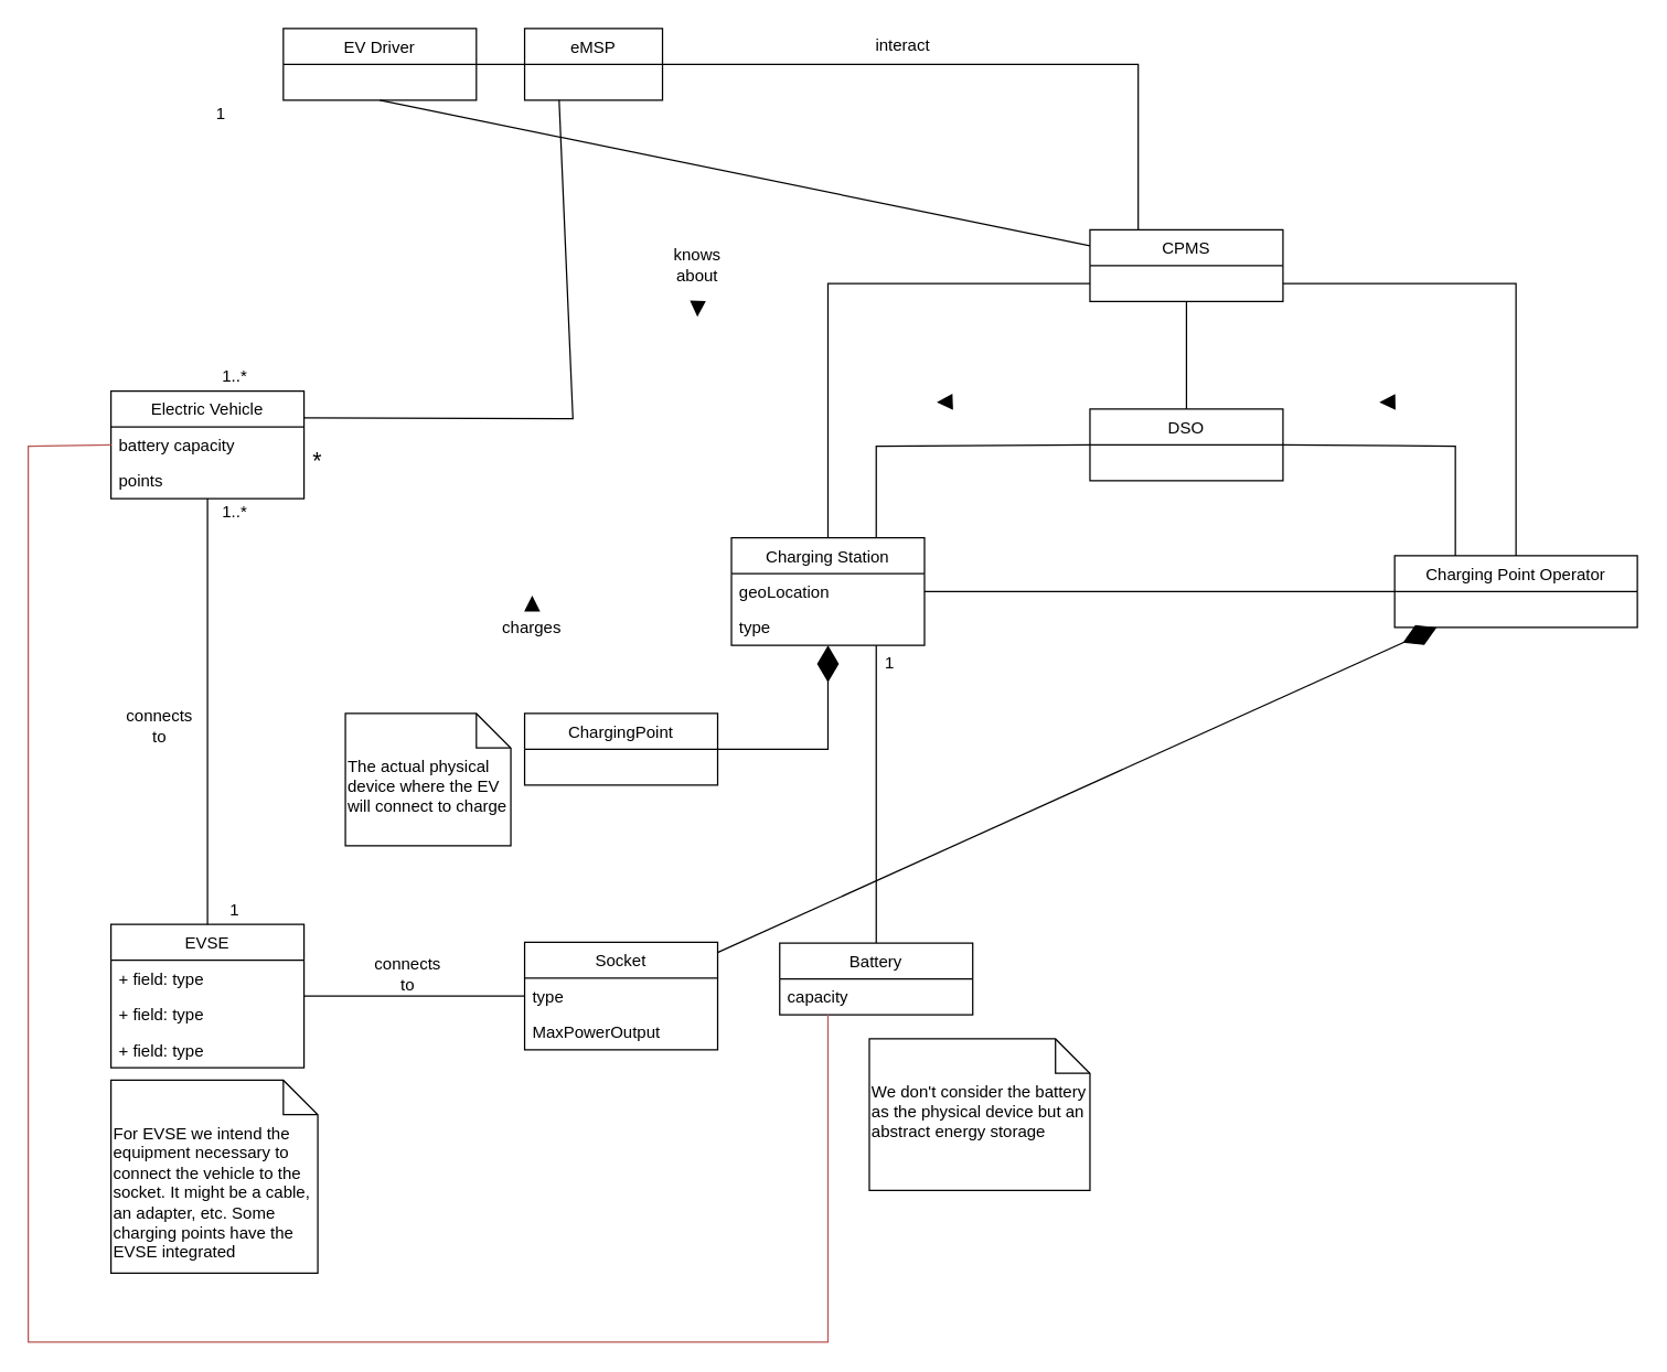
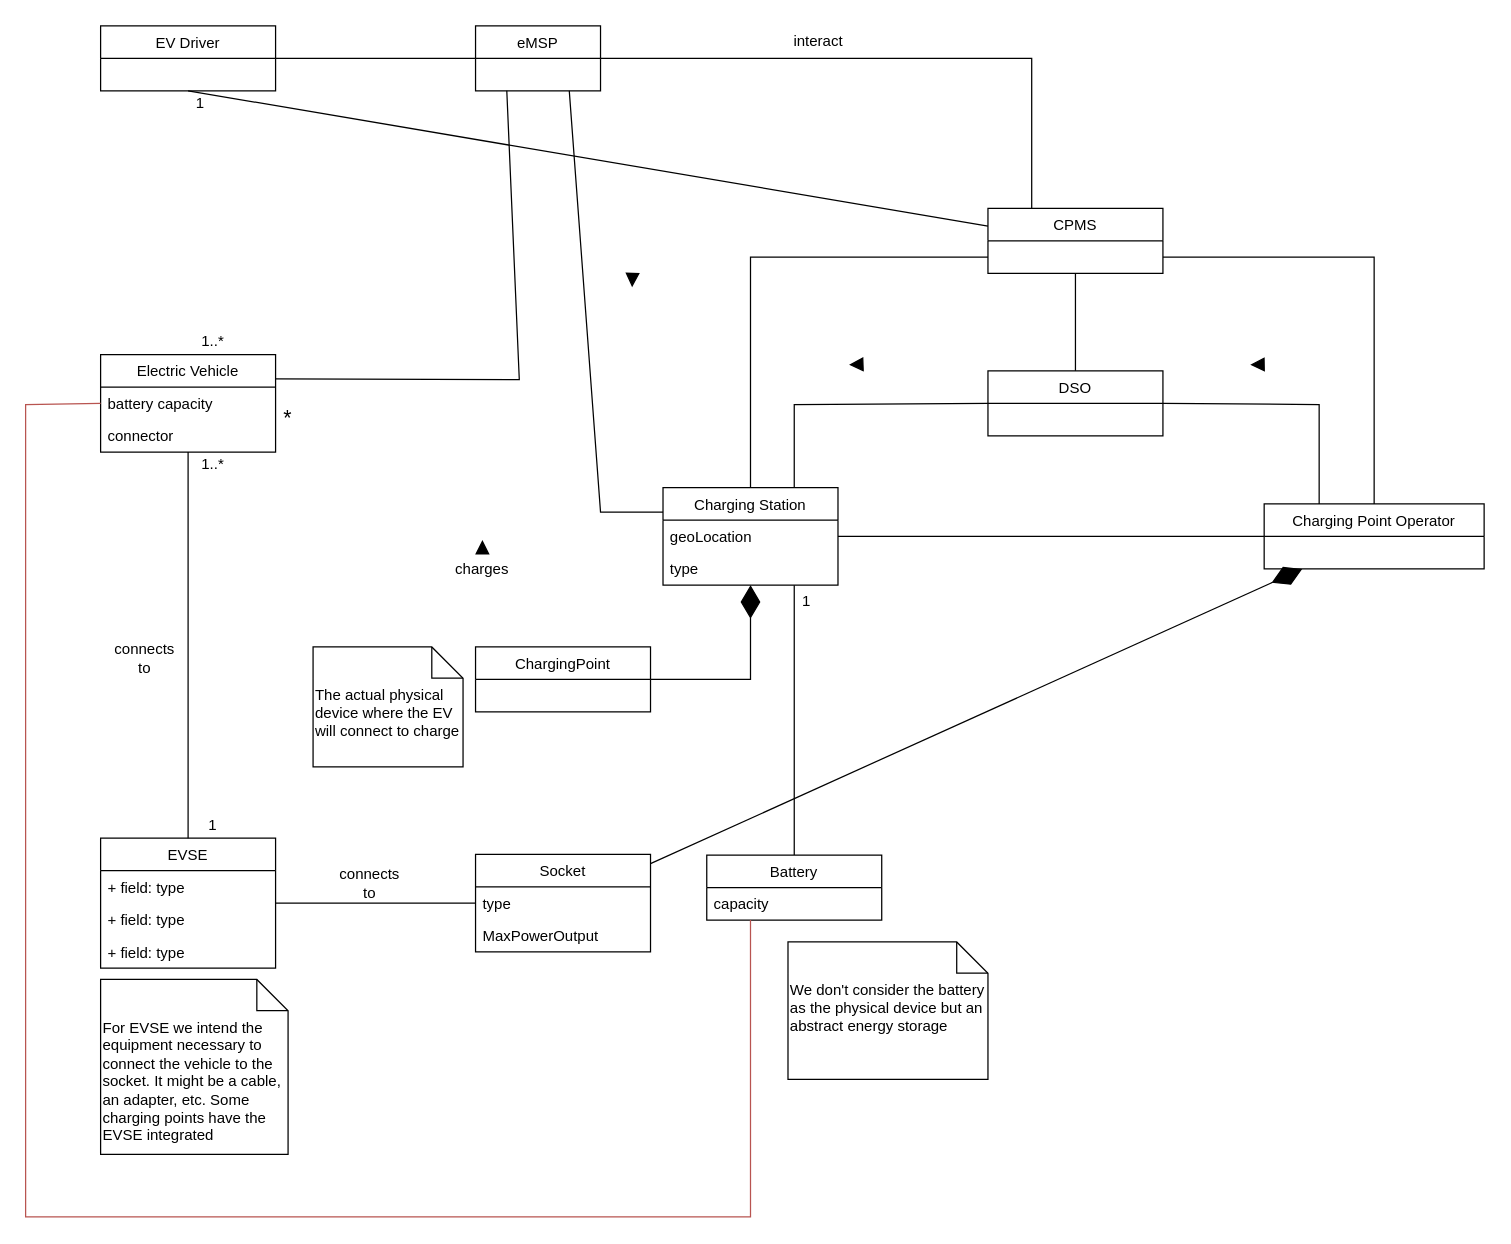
  <mxCell id="0" />
  <mxCell id="1" parent="0" />
  <mxCell id="2" value="Electric Vehicle" style="swimlane;fontStyle=0;childLayout=stackLayout;horizontal=1;startSize=26;fillColor=none;horizontalStack=0;resizeParent=1;resizeParentMax=0;resizeLast=0;collapsible=1;marginBottom=0;" vertex="1" parent="1"><mxGeometry x="80" y="283" width="140" height="78" as="geometry" /></mxCell>
  <mxCell id="3" value="battery capacity" style="text;strokeColor=none;fillColor=none;align=left;verticalAlign=top;spacingLeft=4;spacingRight=4;overflow=hidden;rotatable=0;points=[[0,0.5],[1,0.5]];portConstraint=eastwest;" vertex="1" parent="2"><mxGeometry y="26" width="140" height="26" as="geometry" /></mxCell>
- <mxCell id="4" value="points" style="text;strokeColor=none;fillColor=none;align=left;verticalAlign=top;spacingLeft=4;spacingRight=4;overflow=hidden;rotatable=0;points=[[0,0.5],[1,0.5]];portConstraint=eastwest;" vertex="1" parent="2"><mxGeometry y="52" width="140" height="26" as="geometry" /></mxCell>
+ <mxCell id="4" value="connector" style="text;strokeColor=none;fillColor=none;align=left;verticalAlign=top;spacingLeft=4;spacingRight=4;overflow=hidden;rotatable=0;points=[[0,0.5],[1,0.5]];portConstraint=eastwest;" vertex="1" parent="2"><mxGeometry y="52" width="140" height="26" as="geometry" /></mxCell>
  <mxCell id="5" value="Charging Point Operator" style="swimlane;fontStyle=0;childLayout=stackLayout;horizontal=1;startSize=26;fillColor=none;horizontalStack=0;resizeParent=1;resizeParentMax=0;resizeLast=0;collapsible=1;marginBottom=0;" vertex="1" parent="1"><mxGeometry x="1011" y="402.5" width="176" height="52" as="geometry" /></mxCell>
  <mxCell id="6" value="1" style="text;html=1;strokeColor=none;fillColor=none;align=center;verticalAlign=middle;whiteSpace=wrap;rounded=0;" vertex="1" parent="1"><mxGeometry x="150" y="72" width="20" height="20" as="geometry" /></mxCell>
  <mxCell id="7" value="1..*" style="text;html=1;strokeColor=none;fillColor=none;align=center;verticalAlign=middle;whiteSpace=wrap;rounded=0;" vertex="1" parent="1"><mxGeometry x="160" y="263" width="20" height="20" as="geometry" /></mxCell>
  <mxCell id="8" value="DSO" style="swimlane;fontStyle=0;childLayout=stackLayout;horizontal=1;startSize=26;fillColor=none;horizontalStack=0;resizeParent=1;resizeParentMax=0;resizeLast=0;collapsible=1;marginBottom=0;" vertex="1" parent="1"><mxGeometry x="790" y="296" width="140" height="52" as="geometry"><mxRectangle x="590" y="80" width="70" height="30" as="alternateBounds" /></mxGeometry></mxCell>
  <mxCell id="9" value="CPMS" style="swimlane;fontStyle=0;childLayout=stackLayout;horizontal=1;startSize=26;fillColor=none;horizontalStack=0;resizeParent=1;resizeParentMax=0;resizeLast=0;collapsible=1;marginBottom=0;" vertex="1" parent="1"><mxGeometry x="790" y="166" width="140" height="52" as="geometry" /></mxCell>
  <mxCell id="10" value="eMSP" style="swimlane;fontStyle=0;childLayout=stackLayout;horizontal=1;startSize=26;fillColor=none;horizontalStack=0;resizeParent=1;resizeParentMax=0;resizeLast=0;collapsible=1;marginBottom=0;" vertex="1" parent="1"><mxGeometry x="380" y="20" width="100" height="52" as="geometry" /></mxCell>
  <mxCell id="11" value="" style="endArrow=none;html=1;rounded=0;entryX=0;entryY=0.75;entryDx=0;entryDy=0;exitX=0.5;exitY=0;exitDx=0;exitDy=0;" edge="1" parent="1" source="24" target="9"><mxGeometry width="50" height="50" relative="1" as="geometry"><mxPoint x="590" y="633" as="sourcePoint" /><mxPoint x="790" y="231" as="targetPoint" /><Array as="points"><mxPoint x="600" y="205" /></Array></mxGeometry></mxCell>
  <mxCell id="12" value="" style="endArrow=none;html=1;rounded=0;" edge="1" parent="1" source="24" target="5"><mxGeometry width="50" height="50" relative="1" as="geometry"><mxPoint x="500" y="548.222" as="sourcePoint" /><mxPoint x="720" y="503" as="targetPoint" /></mxGeometry></mxCell>
  <mxCell id="13" value="" style="endArrow=none;html=1;rounded=0;entryX=1;entryY=0.5;entryDx=0;entryDy=0;exitX=0.25;exitY=0;exitDx=0;exitDy=0;" edge="1" parent="1" source="5" target="8"><mxGeometry width="50" height="50" relative="1" as="geometry"><mxPoint x="500" y="398.222" as="sourcePoint" /><mxPoint x="720" y="353" as="targetPoint" /><Array as="points"><mxPoint x="1055" y="323" /></Array></mxGeometry></mxCell>
  <mxCell id="14" value="" style="endArrow=none;html=1;rounded=0;exitX=0.5;exitY=1;exitDx=0;exitDy=0;" edge="1" parent="1" source="44" target="9"><mxGeometry width="50" height="50" relative="1" as="geometry"><mxPoint x="280" y="143" as="sourcePoint" /><mxPoint x="420" y="433" as="targetPoint" /></mxGeometry></mxCell>
  <mxCell id="15" value="EVSE" style="swimlane;fontStyle=0;childLayout=stackLayout;horizontal=1;startSize=26;fillColor=none;horizontalStack=0;resizeParent=1;resizeParentMax=0;resizeLast=0;collapsible=1;marginBottom=0;" vertex="1" parent="1"><mxGeometry x="80" y="670" width="140" height="104" as="geometry" /></mxCell>
  <mxCell id="16" value="+ field: type" style="text;strokeColor=none;fillColor=none;align=left;verticalAlign=top;spacingLeft=4;spacingRight=4;overflow=hidden;rotatable=0;points=[[0,0.5],[1,0.5]];portConstraint=eastwest;" vertex="1" parent="15"><mxGeometry y="26" width="140" height="26" as="geometry" /></mxCell>
  <mxCell id="17" value="+ field: type" style="text;strokeColor=none;fillColor=none;align=left;verticalAlign=top;spacingLeft=4;spacingRight=4;overflow=hidden;rotatable=0;points=[[0,0.5],[1,0.5]];portConstraint=eastwest;" vertex="1" parent="15"><mxGeometry y="52" width="140" height="26" as="geometry" /></mxCell>
  <mxCell id="18" value="+ field: type" style="text;strokeColor=none;fillColor=none;align=left;verticalAlign=top;spacingLeft=4;spacingRight=4;overflow=hidden;rotatable=0;points=[[0,0.5],[1,0.5]];portConstraint=eastwest;" vertex="1" parent="15"><mxGeometry y="78" width="140" height="26" as="geometry" /></mxCell>
  <mxCell id="19" value="" style="group" connectable="0" vertex="1" parent="1"><mxGeometry x="270" y="393" width="630" height="425.5" as="geometry" /></mxCell>
  <mxCell id="20" value="Socket" style="swimlane;fontStyle=0;childLayout=stackLayout;horizontal=1;startSize=26;fillColor=none;horizontalStack=0;resizeParent=1;resizeParentMax=0;resizeLast=0;collapsible=1;marginBottom=0;" vertex="1" parent="19"><mxGeometry x="110" y="290" width="140" height="78" as="geometry" /></mxCell>
  <mxCell id="21" value="type" style="text;strokeColor=none;fillColor=none;align=left;verticalAlign=top;spacingLeft=4;spacingRight=4;overflow=hidden;rotatable=0;points=[[0,0.5],[1,0.5]];portConstraint=eastwest;" vertex="1" parent="20"><mxGeometry y="26" width="140" height="26" as="geometry" /></mxCell>
  <mxCell id="22" value="MaxPowerOutput" style="text;strokeColor=none;fillColor=none;align=left;verticalAlign=top;spacingLeft=4;spacingRight=4;overflow=hidden;rotatable=0;points=[[0,0.5],[1,0.5]];portConstraint=eastwest;" vertex="1" parent="20"><mxGeometry y="52" width="140" height="26" as="geometry" /></mxCell>
  <mxCell id="23" value="" style="endArrow=diamondThin;endFill=1;endSize=24;html=1;rounded=0;" edge="1" parent="19" source="20" target="5"><mxGeometry width="160" relative="1" as="geometry"><mxPoint x="30" y="171" as="sourcePoint" /><mxPoint x="190" y="171" as="targetPoint" /></mxGeometry></mxCell>
  <mxCell id="24" value="Charging Station" style="swimlane;fontStyle=0;childLayout=stackLayout;horizontal=1;startSize=26;fillColor=none;horizontalStack=0;resizeParent=1;resizeParentMax=0;resizeLast=0;collapsible=1;marginBottom=0;" vertex="1" parent="19"><mxGeometry x="260" y="-3.5" width="140" height="78" as="geometry" /></mxCell>
  <mxCell id="25" value="geoLocation" style="text;strokeColor=none;fillColor=none;align=left;verticalAlign=top;spacingLeft=4;spacingRight=4;overflow=hidden;rotatable=0;points=[[0,0.5],[1,0.5]];portConstraint=eastwest;" vertex="1" parent="24"><mxGeometry y="26" width="140" height="26" as="geometry" /></mxCell>
  <mxCell id="26" value="type" style="text;strokeColor=none;fillColor=none;align=left;verticalAlign=top;spacingLeft=4;spacingRight=4;overflow=hidden;rotatable=0;points=[[0,0.5],[1,0.5]];portConstraint=eastwest;" vertex="1" parent="24"><mxGeometry y="52" width="140" height="26" as="geometry" /></mxCell>
  <mxCell id="27" value="" style="endArrow=diamondThin;endFill=1;endSize=24;html=1;rounded=0;" edge="1" parent="19" source="30" target="24"><mxGeometry width="160" relative="1" as="geometry"><mxPoint x="329.5" y="170" as="sourcePoint" /><mxPoint x="329.5" y="104" as="targetPoint" /><Array as="points"><mxPoint x="330" y="150" /></Array></mxGeometry></mxCell>
  <mxCell id="28" value="" style="endArrow=none;html=1;rounded=0;exitX=0.75;exitY=1;exitDx=0;exitDy=0;" edge="1" parent="19" source="24" target="35"><mxGeometry width="50" height="50" relative="1" as="geometry"><mxPoint x="140" y="4" as="sourcePoint" /><mxPoint x="650.0" y="300" as="targetPoint" /><Array as="points"><mxPoint x="365" y="149" /></Array></mxGeometry></mxCell>
  <mxCell id="29" value="1" style="text;html=1;strokeColor=none;fillColor=none;align=center;verticalAlign=middle;whiteSpace=wrap;rounded=0;" vertex="1" parent="19"><mxGeometry x="370" y="78" width="10" height="20" as="geometry" /></mxCell>
  <mxCell id="30" value="ChargingPoint" style="swimlane;fontStyle=0;childLayout=stackLayout;horizontal=1;startSize=26;fillColor=none;horizontalStack=0;resizeParent=1;resizeParentMax=0;resizeLast=0;collapsible=1;marginBottom=0;" vertex="1" parent="19"><mxGeometry x="110" y="124" width="140" height="52" as="geometry" /></mxCell>
  <mxCell id="31" value="The actual physical device where the EV will connect to charge" style="shape=note2;boundedLbl=1;whiteSpace=wrap;html=1;size=25;verticalAlign=top;align=left;" vertex="1" parent="19"><mxGeometry x="-20" y="124" width="120" height="96" as="geometry" /></mxCell>
  <mxCell id="32" value="charges" style="text;html=1;strokeColor=none;fillColor=none;align=center;verticalAlign=middle;whiteSpace=wrap;rounded=0;" vertex="1" parent="19"><mxGeometry x="90" y="49.5" width="51" height="25" as="geometry" /></mxCell>
  <mxCell id="33" value="connects to" style="text;html=1;strokeColor=none;fillColor=none;align=center;verticalAlign=middle;whiteSpace=wrap;rounded=0;" vertex="1" parent="19"><mxGeometry y="300" width="51" height="25" as="geometry" /></mxCell>
  <mxCell id="34" value="We don't consider the battery as the physical device but an abstract energy storage" style="shape=note2;boundedLbl=1;whiteSpace=wrap;html=1;size=25;verticalAlign=top;align=left;" vertex="1" parent="19"><mxGeometry x="360" y="360" width="160" height="110" as="geometry" /></mxCell>
  <mxCell id="35" value="Battery" style="swimlane;fontStyle=0;childLayout=stackLayout;horizontal=1;startSize=26;fillColor=none;horizontalStack=0;resizeParent=1;resizeParentMax=0;resizeLast=0;collapsible=1;marginBottom=0;" vertex="1" parent="19"><mxGeometry x="295" y="290.5" width="140" height="52" as="geometry" /></mxCell>
  <mxCell id="36" value="capacity" style="text;strokeColor=none;fillColor=none;align=left;verticalAlign=top;spacingLeft=4;spacingRight=4;overflow=hidden;rotatable=0;points=[[0,0.5],[1,0.5]];portConstraint=eastwest;" vertex="1" parent="35"><mxGeometry y="26" width="140" height="26" as="geometry" /></mxCell>
  <mxCell id="37" value="" style="triangle;whiteSpace=wrap;html=1;fillColor=#000000;rotation=-90;" vertex="1" parent="19"><mxGeometry x="110.5" y="39.5" width="10" height="10" as="geometry" /></mxCell>
  <mxCell id="38" value="" style="endArrow=none;html=1;rounded=0;exitX=0.5;exitY=0;exitDx=0;exitDy=0;entryX=0.5;entryY=1;entryDx=0;entryDy=0;" edge="1" parent="1" source="15" target="2"><mxGeometry width="50" height="50" relative="1" as="geometry"><mxPoint x="160" y="788.222" as="sourcePoint" /><mxPoint x="80" y="525" as="targetPoint" /></mxGeometry></mxCell>
  <mxCell id="39" value="" style="endArrow=none;html=1;rounded=0;entryX=0;entryY=0.5;entryDx=0;entryDy=0;" edge="1" parent="1" source="15" target="21"><mxGeometry width="50" height="50" relative="1" as="geometry"><mxPoint x="160" y="788.222" as="sourcePoint" /><mxPoint x="390" y="763" as="targetPoint" /><Array as="points" /></mxGeometry></mxCell>
  <mxCell id="40" value="" style="endArrow=none;html=1;rounded=0;entryX=0.75;entryY=0;entryDx=0;entryDy=0;exitX=0;exitY=0.5;exitDx=0;exitDy=0;" edge="1" parent="1" source="8" target="24"><mxGeometry width="50" height="50" relative="1" as="geometry"><mxPoint x="860" y="373" as="sourcePoint" /><mxPoint x="600" y="393" as="targetPoint" /><Array as="points"><mxPoint x="635" y="323" /></Array></mxGeometry></mxCell>
  <mxCell id="41" value="" style="endArrow=none;html=1;rounded=0;exitX=1;exitY=0.75;exitDx=0;exitDy=0;entryX=0.5;entryY=0;entryDx=0;entryDy=0;" edge="1" parent="1" source="9" target="5"><mxGeometry width="50" height="50" relative="1" as="geometry"><mxPoint x="930" y="231" as="sourcePoint" /><mxPoint x="1080" y="363" as="targetPoint" /><Array as="points"><mxPoint x="1099" y="205" /></Array></mxGeometry></mxCell>
  <mxCell id="42" value="" style="endArrow=none;html=1;rounded=0;entryX=0;entryY=0.5;entryDx=0;entryDy=0;exitX=1;exitY=0.5;exitDx=0;exitDy=0;" edge="1" parent="1" source="44" target="10"><mxGeometry width="50" height="50" relative="1" as="geometry"><mxPoint x="260" y="33" as="sourcePoint" /><mxPoint x="550" y="113" as="targetPoint" /></mxGeometry></mxCell>
  <mxCell id="43" value="" style="endArrow=none;html=1;rounded=0;exitX=1;exitY=0.5;exitDx=0;exitDy=0;entryX=0.25;entryY=0;entryDx=0;entryDy=0;" edge="1" parent="1" source="10" target="9"><mxGeometry width="50" height="50" relative="1" as="geometry"><mxPoint x="330" y="218.222" as="sourcePoint" /><mxPoint x="550" y="173" as="targetPoint" /><Array as="points"><mxPoint x="825" y="46" /></Array></mxGeometry></mxCell>
- <mxCell id="44" value="EV Driver" style="swimlane;fontStyle=0;childLayout=stackLayout;horizontal=1;startSize=26;fillColor=none;horizontalStack=0;resizeParent=1;resizeParentMax=0;resizeLast=0;collapsible=1;marginBottom=0;" vertex="1" parent="1"><mxGeometry x="205" y="20" width="140" height="52" as="geometry" /></mxCell>
+ <mxCell id="44" value="EV Driver" style="swimlane;fontStyle=0;childLayout=stackLayout;horizontal=1;startSize=26;fillColor=none;horizontalStack=0;resizeParent=1;resizeParentMax=0;resizeLast=0;collapsible=1;marginBottom=0;" vertex="1" parent="1"><mxGeometry x="80" y="20" width="140" height="52" as="geometry" /></mxCell>
  <mxCell id="45" value="connects to" style="text;html=1;strokeColor=none;fillColor=none;align=center;verticalAlign=middle;whiteSpace=wrap;rounded=0;" vertex="1" parent="1"><mxGeometry x="90" y="513" width="51" height="25" as="geometry" /></mxCell>
  <mxCell id="46" value="For EVSE we intend the equipment necessary to connect the vehicle to the socket. It might be a cable, an adapter, etc. Some charging points have the EVSE integrated" style="shape=note2;boundedLbl=1;whiteSpace=wrap;html=1;size=25;verticalAlign=top;align=left;" vertex="1" parent="1"><mxGeometry x="80" y="783" width="150" height="140" as="geometry" /></mxCell>
  <mxCell id="47" value="1" style="text;html=1;strokeColor=none;fillColor=none;align=center;verticalAlign=middle;whiteSpace=wrap;rounded=0;" vertex="1" parent="1"><mxGeometry x="160" y="650" width="20" height="20" as="geometry" /></mxCell>
+ <mxCell id="48" value="" style="endArrow=none;html=1;rounded=0;exitX=0.75;exitY=1;exitDx=0;exitDy=0;entryX=0;entryY=0.25;entryDx=0;entryDy=0;" edge="1" parent="1" source="10" target="24"><mxGeometry width="50" height="50" relative="1" as="geometry"><mxPoint x="580" y="238.222" as="sourcePoint" /><mxPoint x="460" y="413" as="targetPoint" /><Array as="points"><mxPoint x="480" y="409" /></Array></mxGeometry></mxCell>
  <mxCell id="49" value="" style="endArrow=none;html=1;rounded=0;entryX=1;entryY=0.25;entryDx=0;entryDy=0;exitX=0.25;exitY=1;exitDx=0;exitDy=0;" edge="1" parent="1" source="10" target="2"><mxGeometry width="50" height="50" relative="1" as="geometry"><mxPoint x="405" y="73" as="sourcePoint" /><mxPoint x="540" y="416" as="targetPoint" /><Array as="points"><mxPoint x="415" y="303" /></Array></mxGeometry></mxCell>
  <mxCell id="50" value="" style="endArrow=none;html=1;rounded=0;entryX=0.5;entryY=1;entryDx=0;entryDy=0;exitX=0.5;exitY=0;exitDx=0;exitDy=0;" edge="1" parent="1" source="8" target="9"><mxGeometry width="50" height="50" relative="1" as="geometry"><mxPoint x="530" y="138.222" as="sourcePoint" /><mxPoint x="750" y="93" as="targetPoint" /></mxGeometry></mxCell>
  <mxCell id="51" value="1..*" style="text;html=1;strokeColor=none;fillColor=none;align=center;verticalAlign=middle;whiteSpace=wrap;rounded=0;" vertex="1" parent="1"><mxGeometry x="160" y="361" width="20" height="20" as="geometry" /></mxCell>
  <mxCell id="52" value="" style="endArrow=none;html=1;rounded=0;fillColor=#f8cecc;strokeColor=#b85450;exitX=0;exitY=0.5;exitDx=0;exitDy=0;entryX=0.25;entryY=1;entryDx=0;entryDy=0;" edge="1" parent="1" source="3" target="35"><mxGeometry width="50" height="50" relative="1" as="geometry"><mxPoint x="260" y="508.222" as="sourcePoint" /><mxPoint x="580" y="743" as="targetPoint" /><Array as="points"><mxPoint x="20" y="323" /><mxPoint x="20" y="973" /><mxPoint x="600" y="973" /></Array></mxGeometry></mxCell>
  <mxCell id="53" value="" style="triangle;whiteSpace=wrap;html=1;fillColor=#000000;rotation=-182;" vertex="1" parent="1"><mxGeometry x="680" y="286" width="10" height="10" as="geometry" /></mxCell>
  <mxCell id="54" value="" style="triangle;whiteSpace=wrap;html=1;fillColor=#000000;rotation=-181;" vertex="1" parent="1"><mxGeometry x="1001" y="286" width="10" height="10" as="geometry" /></mxCell>
  <mxCell id="55" value="&lt;font style=&quot;font-size: 17px;&quot;&gt;*&lt;/font&gt;" style="text;html=1;strokeColor=none;fillColor=none;align=center;verticalAlign=middle;whiteSpace=wrap;rounded=0;" vertex="1" parent="1"><mxGeometry x="220" y="326" width="20" height="17" as="geometry" /></mxCell>
- <mxCell id="56" value="knows about" style="text;html=1;strokeColor=none;fillColor=none;align=center;verticalAlign=middle;whiteSpace=wrap;rounded=0;" vertex="1" parent="1"><mxGeometry x="480" y="179.5" width="51" height="25" as="geometry" /></mxCell>
  <mxCell id="57" value="interact" style="text;html=1;strokeColor=none;fillColor=none;align=center;verticalAlign=middle;whiteSpace=wrap;rounded=0;" vertex="1" parent="1"><mxGeometry x="629" y="20" width="51" height="25" as="geometry" /></mxCell>
  <mxCell id="58" value="" style="triangle;whiteSpace=wrap;html=1;fillColor=#000000;rotation=92;" vertex="1" parent="1"><mxGeometry x="500.5" y="218" width="10" height="10" as="geometry" /></mxCell>
